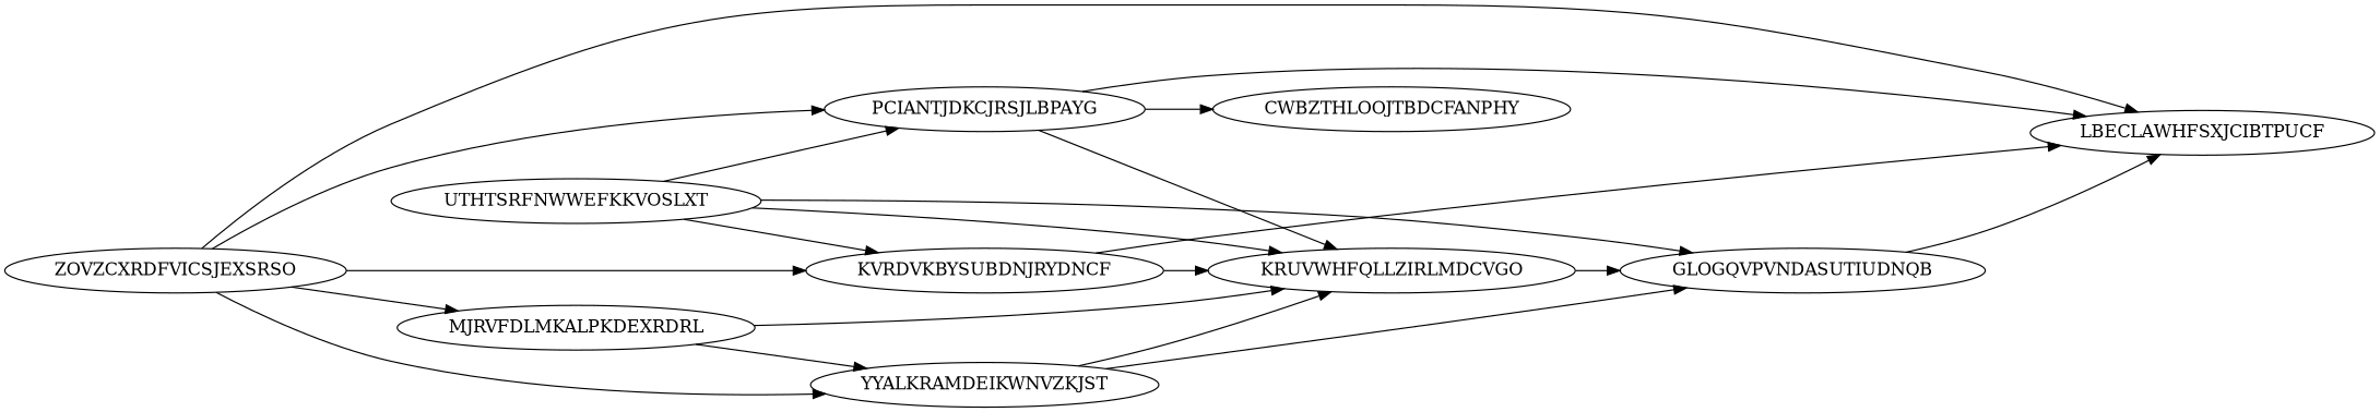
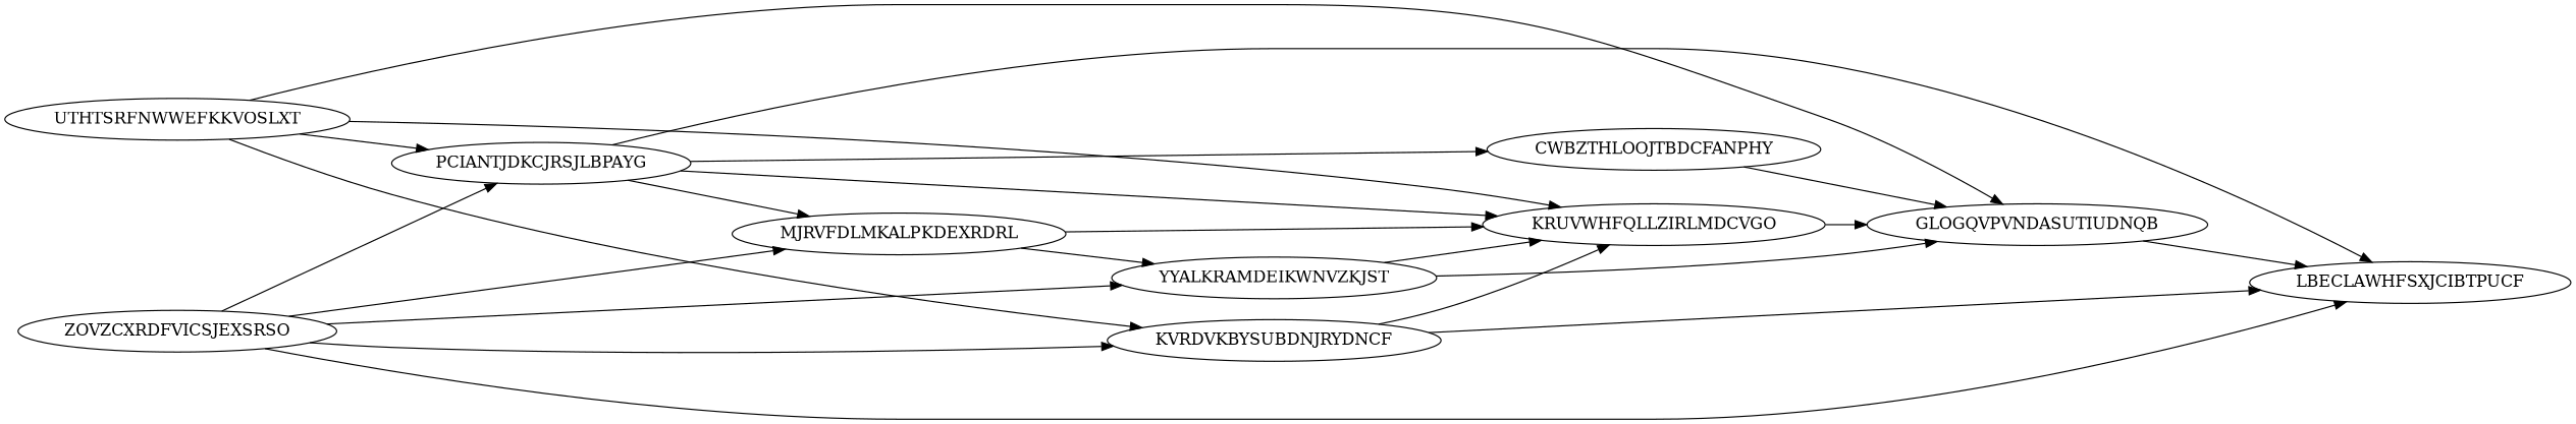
  digraph {
    rankdir=LR
    node [Processor=1 Start=0 Weight=10]
    edge [Weight=17]
    ZOVZCXRDFVICSJEXSRSO [Weight=18]
    PCIANTJDKCJRSJLBPAYG [Start=28]
    KVRDVKBYSUBDNJRYDNCF [Processor=3 Start=35]
    MJRVFDLMKALPKDEXRDRL [Start=38 Weight=17]
    YYALKRAMDEIKWNVZKJST [Start=55]
    LBECLAWHFSXJCIBTPUCF [Start=104 Weight=12]
    KRUVWHFQLLZIRLMDCVGO [Start=74 Weight=12]
    CWBZTHLOOJTBDCFANPHY [Processor=2 Start=50 Weight=14]
    GLOGQVPVNDASUTIUDNQB [Start=86 Weight=18]
    UTHTSRFNWWEFKKVOSLXT [Processor=2 Weight=12]
    ZOVZCXRDFVICSJEXSRSO -> PCIANTJDKCJRSJLBPAYG [Weight=15]
    ZOVZCXRDFVICSJEXSRSO -> KVRDVKBYSUBDNJRYDNCF
    ZOVZCXRDFVICSJEXSRSO -> MJRVFDLMKALPKDEXRDRL [Weight=14]
    ZOVZCXRDFVICSJEXSRSO -> YYALKRAMDEIKWNVZKJST [Weight=14]
    ZOVZCXRDFVICSJEXSRSO -> LBECLAWHFSXJCIBTPUCF [Weight=13]
+   PCIANTJDKCJRSJLBPAYG -> MJRVFDLMKALPKDEXRDRL [Weight=11]
    PCIANTJDKCJRSJLBPAYG -> LBECLAWHFSXJCIBTPUCF [Weight=12]
    PCIANTJDKCJRSJLBPAYG -> KRUVWHFQLLZIRLMDCVGO [Weight=11]
    PCIANTJDKCJRSJLBPAYG -> CWBZTHLOOJTBDCFANPHY [Weight=12]
    KVRDVKBYSUBDNJRYDNCF -> LBECLAWHFSXJCIBTPUCF [Weight=15]
    KVRDVKBYSUBDNJRYDNCF -> KRUVWHFQLLZIRLMDCVGO [Weight=20]
    MJRVFDLMKALPKDEXRDRL -> YYALKRAMDEIKWNVZKJST [Weight=13]
    MJRVFDLMKALPKDEXRDRL -> KRUVWHFQLLZIRLMDCVGO
    YYALKRAMDEIKWNVZKJST -> KRUVWHFQLLZIRLMDCVGO [Weight=15]
    YYALKRAMDEIKWNVZKJST -> GLOGQVPVNDASUTIUDNQB
    KRUVWHFQLLZIRLMDCVGO -> GLOGQVPVNDASUTIUDNQB [Weight=11]
+   CWBZTHLOOJTBDCFANPHY -> GLOGQVPVNDASUTIUDNQB [Weight=19]
    GLOGQVPVNDASUTIUDNQB -> LBECLAWHFSXJCIBTPUCF
    UTHTSRFNWWEFKKVOSLXT -> PCIANTJDKCJRSJLBPAYG [Weight=16]
    UTHTSRFNWWEFKKVOSLXT -> KVRDVKBYSUBDNJRYDNCF [Weight=10]
    UTHTSRFNWWEFKKVOSLXT -> KRUVWHFQLLZIRLMDCVGO
    UTHTSRFNWWEFKKVOSLXT -> GLOGQVPVNDASUTIUDNQB [Weight=18]
  }
